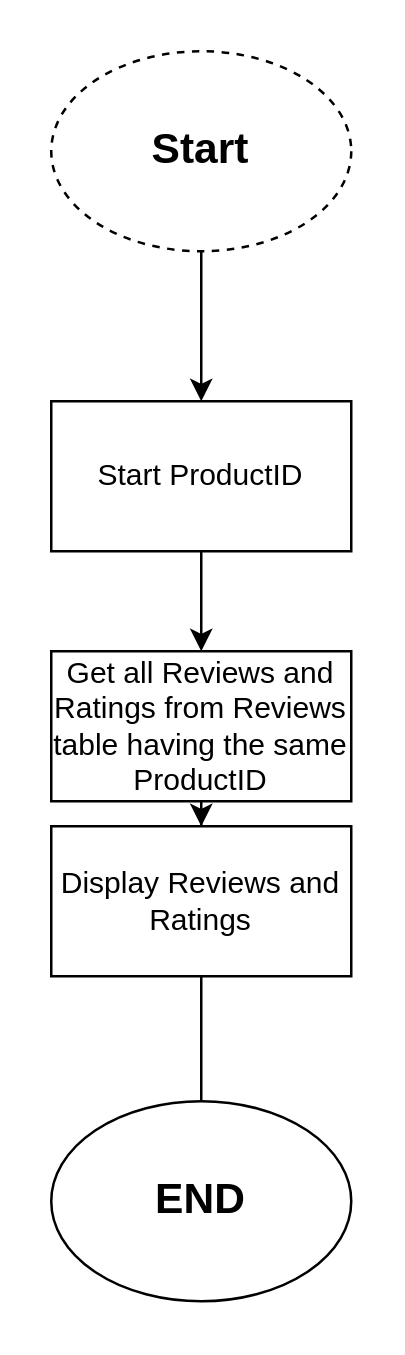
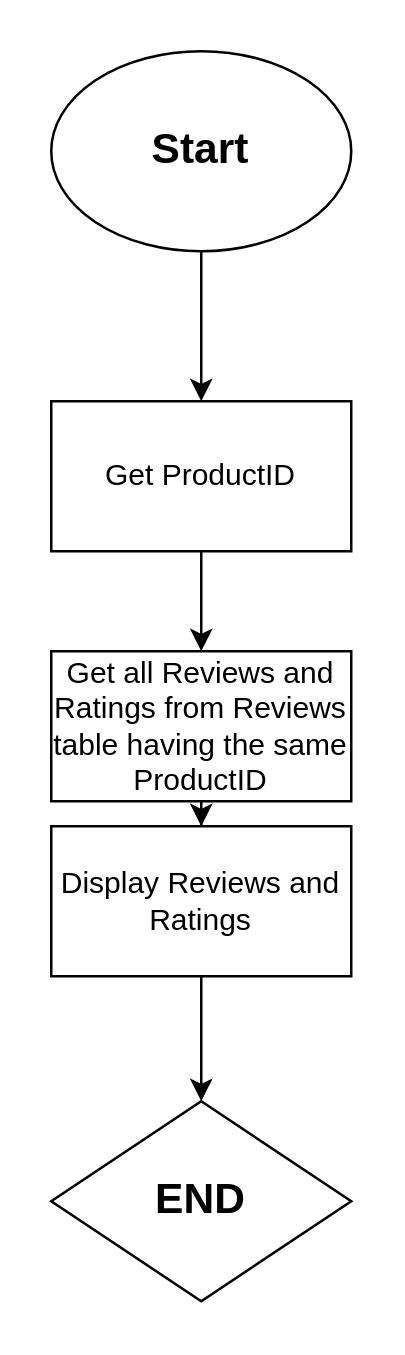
  <mxCell id="0" />
  <mxCell id="1" parent="0" />
  <mxCell id="2" value="" style="edgeStyle=orthogonalEdgeStyle;rounded=0;orthogonalLoop=1;jettySize=auto;html=1;" edge="1" parent="1" source="3" target="5"><mxGeometry relative="1" as="geometry" /></mxCell>
- <mxCell id="3" value="&lt;b&gt;&lt;font style=&quot;font-size: 17px&quot;&gt;Start&lt;/font&gt;&lt;/b&gt;" style="ellipse;whiteSpace=wrap;html=1;dashed=1;" vertex="1" parent="1"><mxGeometry x="20" y="20" width="120" height="80" as="geometry" /></mxCell>
+ <mxCell id="3" value="&lt;b&gt;&lt;font style=&quot;font-size: 17px&quot;&gt;Start&lt;/font&gt;&lt;/b&gt;" style="ellipse;whiteSpace=wrap;html=1;" vertex="1" parent="1"><mxGeometry x="20" y="20" width="120" height="80" as="geometry" /></mxCell>
  <mxCell id="4" value="" style="edgeStyle=orthogonalEdgeStyle;rounded=0;orthogonalLoop=1;jettySize=auto;html=1;" edge="1" parent="1" source="5" target="7"><mxGeometry relative="1" as="geometry" /></mxCell>
- <mxCell id="5" value="Start ProductID" style="rounded=0;whiteSpace=wrap;html=1;" vertex="1" parent="1"><mxGeometry x="20" y="160" width="120" height="60" as="geometry" /></mxCell>
+ <mxCell id="5" value="Get ProductID" style="rounded=0;whiteSpace=wrap;html=1;" vertex="1" parent="1"><mxGeometry x="20" y="160" width="120" height="60" as="geometry" /></mxCell>
  <mxCell id="6" value="" style="edgeStyle=orthogonalEdgeStyle;rounded=0;orthogonalLoop=1;jettySize=auto;html=1;" edge="1" parent="1" source="7" target="9"><mxGeometry relative="1" as="geometry" /></mxCell>
  <mxCell id="7" value="Get all Reviews and Ratings from Reviews table having the same ProductID" style="rounded=0;whiteSpace=wrap;html=1;" vertex="1" parent="1"><mxGeometry x="20" y="260" width="120" height="60" as="geometry" /></mxCell>
- <mxCell id="8" value="" style="edgeStyle=orthogonalEdgeStyle;rounded=0;orthogonalLoop=1;jettySize=auto;html=1;endArrow=none;" edge="1" parent="1" source="9" target="10"><mxGeometry relative="1" as="geometry" /></mxCell>
+ <mxCell id="8" value="" style="edgeStyle=orthogonalEdgeStyle;rounded=0;orthogonalLoop=1;jettySize=auto;html=1;" edge="1" parent="1" source="9" target="10"><mxGeometry relative="1" as="geometry" /></mxCell>
  <mxCell id="9" value="Display Reviews and Ratings" style="rounded=0;whiteSpace=wrap;html=1;" vertex="1" parent="1"><mxGeometry x="20" y="330" width="120" height="60" as="geometry" /></mxCell>
- <mxCell id="10" value="&lt;b&gt;&lt;font style=&quot;font-size: 17px&quot;&gt;END&lt;/font&gt;&lt;/b&gt;" style="ellipse;whiteSpace=wrap;html=1;" vertex="1" parent="1"><mxGeometry x="20" y="440" width="120" height="80" as="geometry" /></mxCell>
+ <mxCell id="10" value="&lt;b&gt;&lt;font style=&quot;font-size: 17px&quot;&gt;END&lt;/font&gt;&lt;/b&gt;" style="rhombus;whiteSpace=wrap;html=1;" vertex="1" parent="1"><mxGeometry x="20" y="440" width="120" height="80" as="geometry" /></mxCell>
